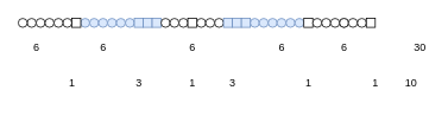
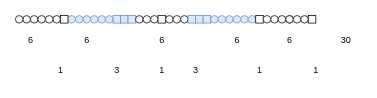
  <mxCell id="0" />
  <mxCell id="1" parent="0" />
  <mxCell id="2" value="" style="ellipse;whiteSpace=wrap;html=1;aspect=fixed;fillColor=#dae8fc;strokeColor=#6c8ebf;" vertex="1" parent="1"><mxGeometry x="90" y="20" width="10" height="10" as="geometry" /></mxCell>
  <mxCell id="3" value="" style="ellipse;whiteSpace=wrap;html=1;aspect=fixed;fillColor=#dae8fc;strokeColor=#6c8ebf;" vertex="1" parent="1"><mxGeometry x="100" y="20" width="10" height="10" as="geometry" /></mxCell>
  <mxCell id="4" value="" style="ellipse;whiteSpace=wrap;html=1;aspect=fixed;fillColor=#dae8fc;strokeColor=#6c8ebf;" vertex="1" parent="1"><mxGeometry x="110" y="20" width="10" height="10" as="geometry" /></mxCell>
  <mxCell id="5" value="" style="ellipse;whiteSpace=wrap;html=1;aspect=fixed;fillColor=#dae8fc;strokeColor=#6c8ebf;" vertex="1" parent="1"><mxGeometry x="120" y="20" width="10" height="10" as="geometry" /></mxCell>
  <mxCell id="6" value="" style="ellipse;whiteSpace=wrap;html=1;aspect=fixed;fillColor=#dae8fc;strokeColor=#6c8ebf;" vertex="1" parent="1"><mxGeometry x="130" y="20" width="10" height="10" as="geometry" /></mxCell>
  <mxCell id="7" value="" style="ellipse;whiteSpace=wrap;html=1;aspect=fixed;fillColor=#dae8fc;strokeColor=#6c8ebf;" vertex="1" parent="1"><mxGeometry x="140" y="20" width="10" height="10" as="geometry" /></mxCell>
  <mxCell id="8" value="" style="whiteSpace=wrap;html=1;align=center;fillColor=#dae8fc;strokeColor=#6c8ebf;" vertex="1" parent="1"><mxGeometry x="150" y="20" width="10" height="10" as="geometry" /></mxCell>
  <mxCell id="9" value="" style="whiteSpace=wrap;html=1;fillColor=#dae8fc;strokeColor=#6c8ebf;" vertex="1" parent="1"><mxGeometry x="160" y="20" width="10" height="10" as="geometry" /></mxCell>
  <mxCell id="10" value="" style="whiteSpace=wrap;html=1;fillColor=#dae8fc;strokeColor=#6c8ebf;" vertex="1" parent="1"><mxGeometry x="170" y="20" width="10" height="10" as="geometry" /></mxCell>
  <mxCell id="11" value="" style="ellipse;whiteSpace=wrap;html=1;aspect=fixed;" vertex="1" parent="1"><mxGeometry x="180" y="20" width="10" height="10" as="geometry" /></mxCell>
  <mxCell id="12" value="" style="ellipse;whiteSpace=wrap;html=1;aspect=fixed;" vertex="1" parent="1"><mxGeometry x="190" y="20" width="10" height="10" as="geometry" /></mxCell>
  <mxCell id="13" value="" style="ellipse;whiteSpace=wrap;html=1;aspect=fixed;" vertex="1" parent="1"><mxGeometry x="200" y="20" width="10" height="10" as="geometry" /></mxCell>
  <mxCell id="14" value="" style="whiteSpace=wrap;html=1;" vertex="1" parent="1"><mxGeometry x="210" y="20" width="10" height="10" as="geometry" /></mxCell>
  <mxCell id="15" value="" style="ellipse;whiteSpace=wrap;html=1;aspect=fixed;" vertex="1" parent="1"><mxGeometry x="220" y="20" width="10" height="10" as="geometry" /></mxCell>
  <mxCell id="16" value="" style="ellipse;whiteSpace=wrap;html=1;aspect=fixed;" vertex="1" parent="1"><mxGeometry x="240" y="20" width="10" height="10" as="geometry" /></mxCell>
  <mxCell id="17" value="" style="ellipse;whiteSpace=wrap;html=1;aspect=fixed;" vertex="1" parent="1"><mxGeometry x="230" y="20" width="10" height="10" as="geometry" /></mxCell>
  <mxCell id="18" value="" style="whiteSpace=wrap;html=1;fillColor=#dae8fc;strokeColor=#6c8ebf;" vertex="1" parent="1"><mxGeometry x="250" y="20" width="10" height="10" as="geometry" /></mxCell>
  <mxCell id="19" value="" style="whiteSpace=wrap;html=1;fillColor=#dae8fc;strokeColor=#6c8ebf;" vertex="1" parent="1"><mxGeometry x="260" y="20" width="10" height="10" as="geometry" /></mxCell>
  <mxCell id="20" value="" style="whiteSpace=wrap;html=1;fillColor=#dae8fc;strokeColor=#6c8ebf;" vertex="1" parent="1"><mxGeometry x="270" y="20" width="10" height="10" as="geometry" /></mxCell>
  <mxCell id="21" value="" style="ellipse;whiteSpace=wrap;html=1;aspect=fixed;fillColor=#dae8fc;strokeColor=#6c8ebf;" vertex="1" parent="1"><mxGeometry x="280" y="20" width="10" height="10" as="geometry" /></mxCell>
  <mxCell id="22" value="" style="ellipse;whiteSpace=wrap;html=1;aspect=fixed;fillColor=#dae8fc;strokeColor=#6c8ebf;" vertex="1" parent="1"><mxGeometry x="290" y="20" width="10" height="10" as="geometry" /></mxCell>
  <mxCell id="23" value="" style="ellipse;whiteSpace=wrap;html=1;aspect=fixed;fillColor=#dae8fc;strokeColor=#6c8ebf;" vertex="1" parent="1"><mxGeometry x="300" y="20" width="10" height="10" as="geometry" /></mxCell>
  <mxCell id="24" value="" style="ellipse;whiteSpace=wrap;html=1;aspect=fixed;fillColor=#dae8fc;strokeColor=#6c8ebf;" vertex="1" parent="1"><mxGeometry x="310" y="20" width="10" height="10" as="geometry" /></mxCell>
  <mxCell id="25" value="" style="ellipse;whiteSpace=wrap;html=1;aspect=fixed;fillColor=#dae8fc;strokeColor=#6c8ebf;" vertex="1" parent="1"><mxGeometry x="320" y="20" width="10" height="10" as="geometry" /></mxCell>
  <mxCell id="26" value="" style="ellipse;whiteSpace=wrap;html=1;aspect=fixed;fillColor=#dae8fc;strokeColor=#6c8ebf;" vertex="1" parent="1"><mxGeometry x="330" y="20" width="10" height="10" as="geometry" /></mxCell>
  <mxCell id="27" value="" style="whiteSpace=wrap;html=1;" vertex="1" parent="1"><mxGeometry x="340" y="20" width="10" height="10" as="geometry" /></mxCell>
  <mxCell id="28" value="" style="ellipse;whiteSpace=wrap;html=1;aspect=fixed;" vertex="1" parent="1"><mxGeometry x="350" y="20" width="10" height="10" as="geometry" /></mxCell>
  <mxCell id="29" value="" style="ellipse;whiteSpace=wrap;html=1;aspect=fixed;" vertex="1" parent="1"><mxGeometry x="360" y="20" width="10" height="10" as="geometry" /></mxCell>
  <mxCell id="30" value="" style="ellipse;whiteSpace=wrap;html=1;aspect=fixed;" vertex="1" parent="1"><mxGeometry x="380" y="20" width="10" height="10" as="geometry" /></mxCell>
  <mxCell id="31" value="" style="ellipse;whiteSpace=wrap;html=1;aspect=fixed;" vertex="1" parent="1"><mxGeometry x="370" y="20" width="10" height="10" as="geometry" /></mxCell>
  <mxCell id="32" value="" style="ellipse;whiteSpace=wrap;html=1;aspect=fixed;" vertex="1" parent="1"><mxGeometry x="380" y="20" width="10" height="10" as="geometry" /></mxCell>
  <mxCell id="33" value="" style="ellipse;whiteSpace=wrap;html=1;aspect=fixed;" vertex="1" parent="1"><mxGeometry x="390" y="20" width="10" height="10" as="geometry" /></mxCell>
  <mxCell id="34" value="" style="ellipse;whiteSpace=wrap;html=1;aspect=fixed;" vertex="1" parent="1"><mxGeometry x="400" y="20" width="10" height="10" as="geometry" /></mxCell>
  <mxCell id="35" value="" style="whiteSpace=wrap;html=1;" vertex="1" parent="1"><mxGeometry x="410" y="20" width="10" height="10" as="geometry" /></mxCell>
  <mxCell id="36" value="" style="ellipse;whiteSpace=wrap;html=1;aspect=fixed;" vertex="1" parent="1"><mxGeometry x="40" y="20" width="10" height="10" as="geometry" /></mxCell>
  <mxCell id="37" value="" style="ellipse;whiteSpace=wrap;html=1;aspect=fixed;" vertex="1" parent="1"><mxGeometry x="30" y="20" width="10" height="10" as="geometry" /></mxCell>
  <mxCell id="38" value="" style="ellipse;whiteSpace=wrap;html=1;aspect=fixed;" vertex="1" parent="1"><mxGeometry x="20" y="20" width="10" height="10" as="geometry" /></mxCell>
  <mxCell id="39" value="" style="ellipse;whiteSpace=wrap;html=1;aspect=fixed;" vertex="1" parent="1"><mxGeometry x="70" y="20" width="10" height="10" as="geometry" /></mxCell>
  <mxCell id="40" value="" style="ellipse;whiteSpace=wrap;html=1;aspect=fixed;" vertex="1" parent="1"><mxGeometry x="60" y="20" width="10" height="10" as="geometry" /></mxCell>
  <mxCell id="41" value="" style="ellipse;whiteSpace=wrap;html=1;aspect=fixed;" vertex="1" parent="1"><mxGeometry x="50" y="20" width="10" height="10" as="geometry" /></mxCell>
  <mxCell id="42" value="" style="whiteSpace=wrap;html=1;" vertex="1" parent="1"><mxGeometry x="80" y="20" width="10" height="10" as="geometry" /></mxCell>
  <mxCell id="43" value="6" style="text;html=1;align=center;verticalAlign=middle;resizable=0;points=[];autosize=1;strokeColor=none;fillColor=none;" vertex="1" parent="1"><mxGeometry x="25" y="38" width="30" height="30" as="geometry" /></mxCell>
  <mxCell id="44" value="6" style="text;html=1;align=center;verticalAlign=middle;resizable=0;points=[];autosize=1;strokeColor=none;fillColor=none;" vertex="1" parent="1"><mxGeometry x="100" y="38" width="30" height="30" as="geometry" /></mxCell>
  <mxCell id="45" value="6" style="text;html=1;align=center;verticalAlign=middle;resizable=0;points=[];autosize=1;strokeColor=none;fillColor=none;" vertex="1" parent="1"><mxGeometry x="200" y="38" width="30" height="30" as="geometry" /></mxCell>
  <mxCell id="46" value="6" style="text;html=1;align=center;verticalAlign=middle;resizable=0;points=[];autosize=1;strokeColor=none;fillColor=none;" vertex="1" parent="1"><mxGeometry x="300" y="38" width="30" height="30" as="geometry" /></mxCell>
  <mxCell id="47" value="6" style="text;html=1;align=center;verticalAlign=middle;resizable=0;points=[];autosize=1;strokeColor=none;fillColor=none;" vertex="1" parent="1"><mxGeometry x="370" y="38" width="30" height="30" as="geometry" /></mxCell>
  <mxCell id="48" value="1" style="text;html=1;align=center;verticalAlign=middle;resizable=0;points=[];autosize=1;strokeColor=none;fillColor=none;" vertex="1" parent="1"><mxGeometry x="65" y="78" width="30" height="30" as="geometry" /></mxCell>
  <mxCell id="49" value="3" style="text;html=1;align=center;verticalAlign=middle;resizable=0;points=[];autosize=1;strokeColor=none;fillColor=none;" vertex="1" parent="1"><mxGeometry x="140" y="78" width="30" height="30" as="geometry" /></mxCell>
  <mxCell id="50" value="1" style="text;html=1;align=center;verticalAlign=middle;resizable=0;points=[];autosize=1;strokeColor=none;fillColor=none;" vertex="1" parent="1"><mxGeometry x="200" y="78" width="30" height="30" as="geometry" /></mxCell>
  <mxCell id="51" value="3" style="text;html=1;align=center;verticalAlign=middle;resizable=0;points=[];autosize=1;strokeColor=none;fillColor=none;" vertex="1" parent="1"><mxGeometry x="245" y="78" width="30" height="30" as="geometry" /></mxCell>
  <mxCell id="52" value="1" style="text;html=1;align=center;verticalAlign=middle;resizable=0;points=[];autosize=1;strokeColor=none;fillColor=none;" vertex="1" parent="1"><mxGeometry x="330" y="78" width="30" height="30" as="geometry" /></mxCell>
  <mxCell id="53" value="1" style="text;html=1;align=center;verticalAlign=middle;resizable=0;points=[];autosize=1;strokeColor=none;fillColor=none;" vertex="1" parent="1"><mxGeometry x="405" y="78" width="30" height="30" as="geometry" /></mxCell>
- <mxCell id="54" value="30" style="text;html=1;align=center;verticalAlign=middle;resizable=0;points=[];autosize=1;strokeColor=none;fillColor=none;" vertex="1" parent="1"><mxGeometry x="450" y="38" width="40" height="30" as="geometry" /></mxCell>
- <mxCell id="55" value="10" style="text;html=1;align=center;verticalAlign=middle;resizable=0;points=[];autosize=1;strokeColor=none;fillColor=none;" vertex="1" parent="1"><mxGeometry x="440" y="78" width="40" height="30" as="geometry" /></mxCell>
+ <mxCell id="54" value="30" style="text;html=1;align=center;verticalAlign=middle;resizable=0;points=[];autosize=1;strokeColor=none;fillColor=none;" vertex="1" parent="1"><mxGeometry x="440" y="38" width="40" height="30" as="geometry" /></mxCell>
